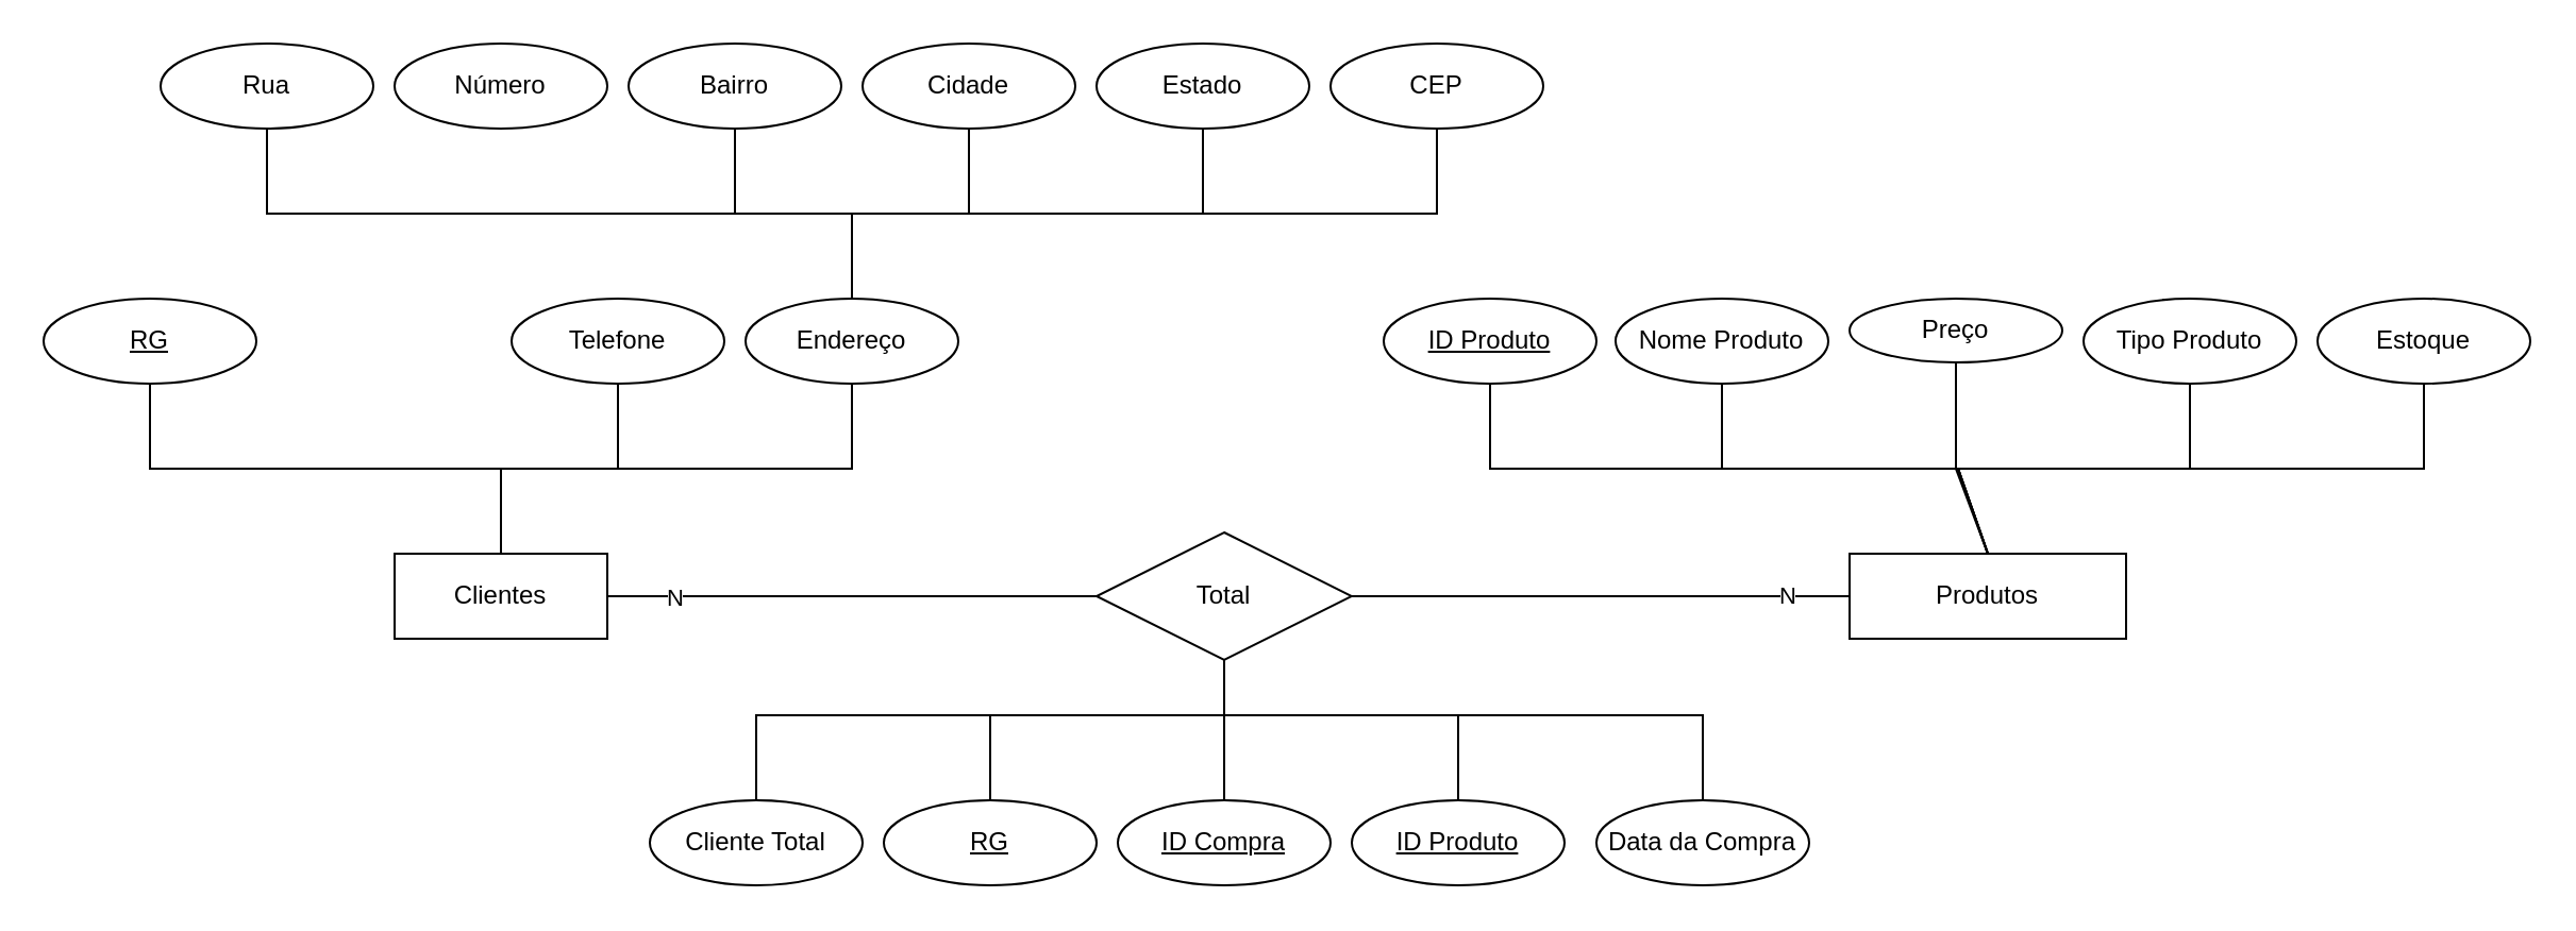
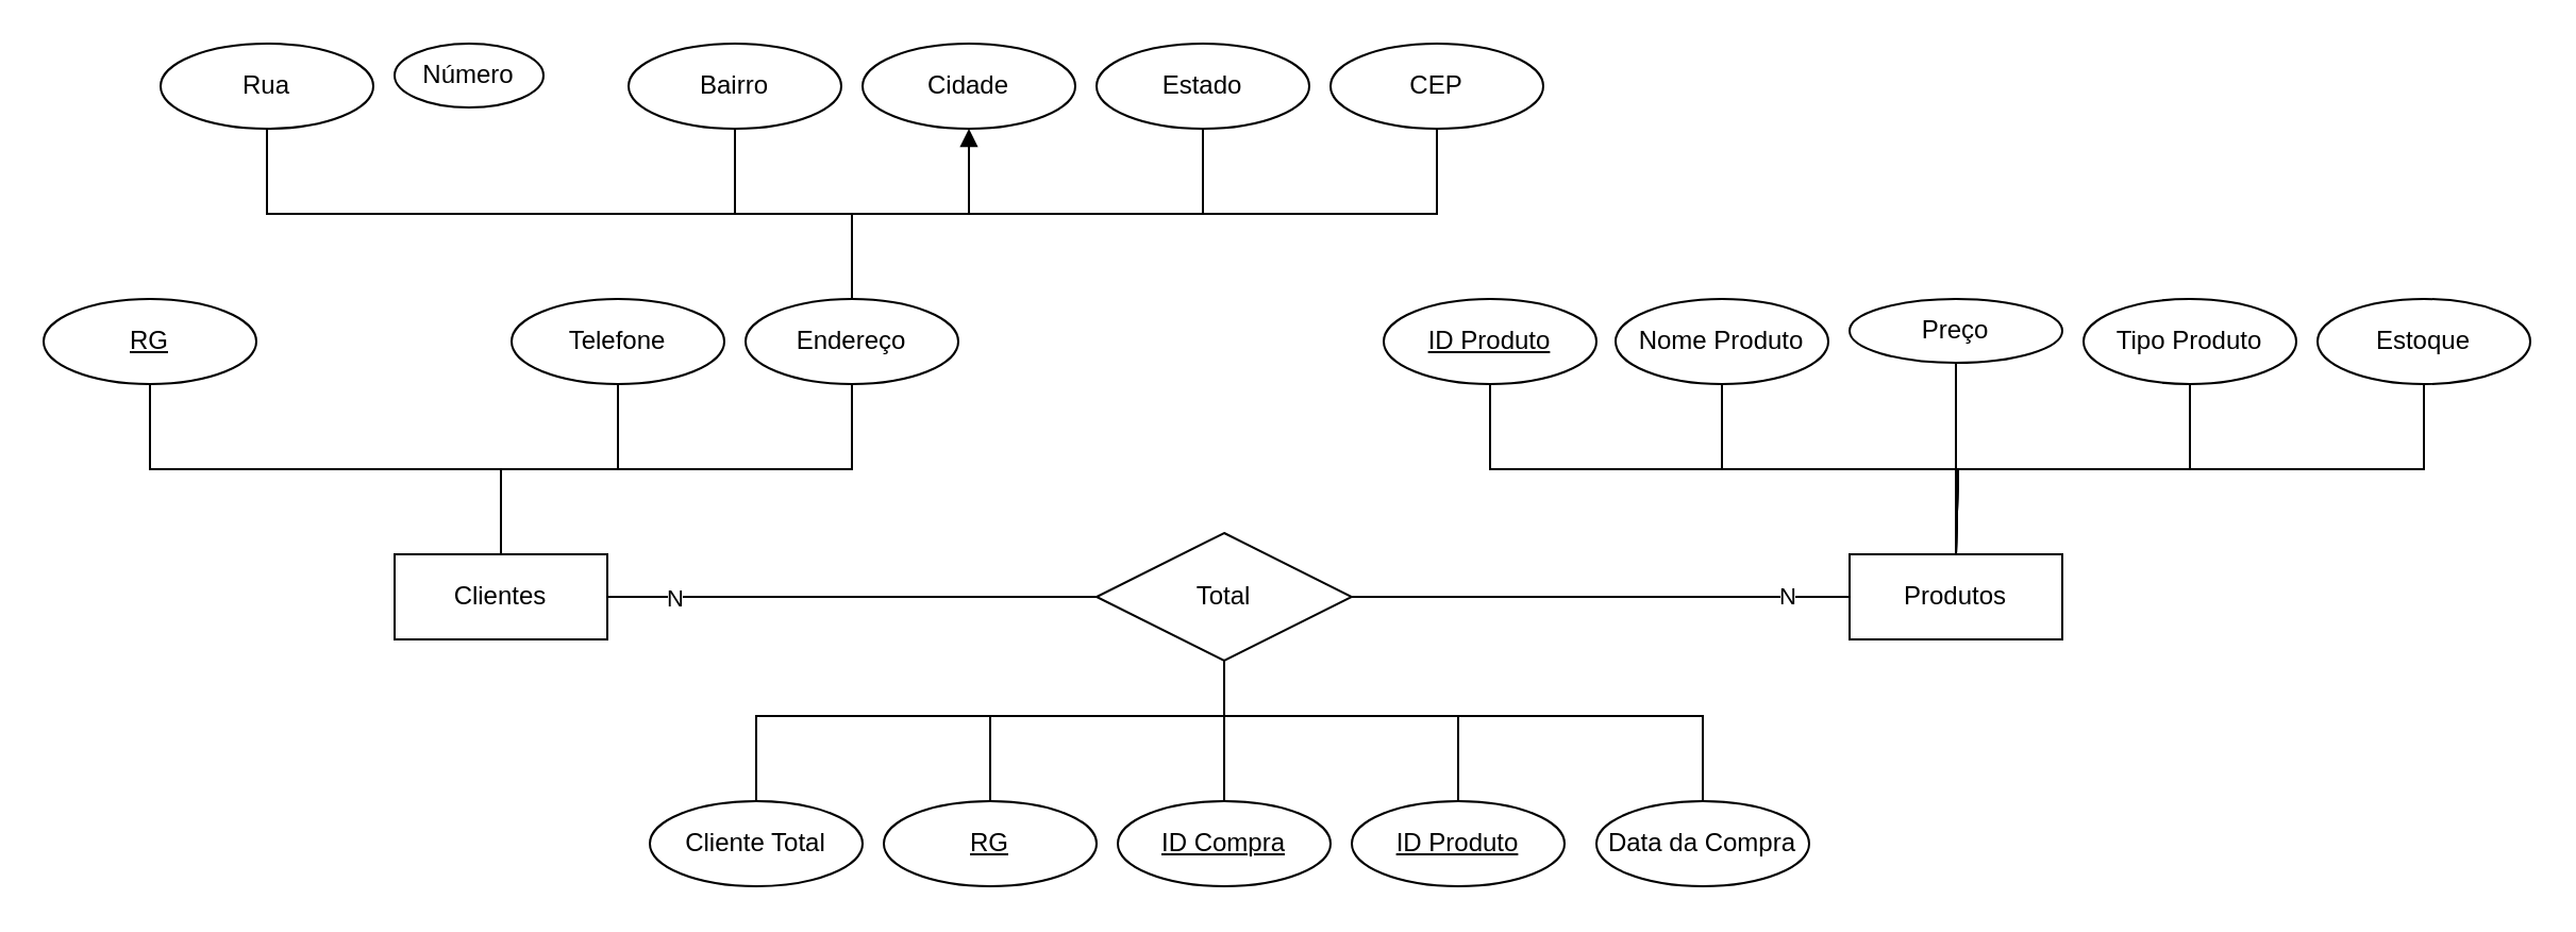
  <mxCell id="0" />
  <mxCell id="1" parent="0" />
  <mxCell id="2" value="Clientes" style="rounded=1;arcSize=0;whiteSpace=wrap;html=1;align=center;" vertex="1" parent="1"><mxGeometry x="185" y="260" width="100" height="40" as="geometry" /></mxCell>
  <mxCell id="3" value="RG" style="ellipse;whiteSpace=wrap;html=1;align=center;fontStyle=4;" vertex="1" parent="1"><mxGeometry y="140" width="100" height="40" as="geometry" x="20" /></mxCell>
  <mxCell id="4" value="Telefone" style="ellipse;whiteSpace=wrap;html=1;align=center;" vertex="1" parent="1"><mxGeometry x="240" y="140" width="100" height="40" as="geometry" /></mxCell>
  <mxCell id="5" value="Cidade" style="ellipse;whiteSpace=wrap;html=1;align=center;" vertex="1" parent="1"><mxGeometry x="405" width="100" height="40" as="geometry" y="20" /></mxCell>
  <mxCell id="6" value="Bairro" style="ellipse;whiteSpace=wrap;html=1;align=center;" vertex="1" parent="1"><mxGeometry x="295" width="100" height="40" as="geometry" y="20" /></mxCell>
  <mxCell id="7" value="Estado" style="ellipse;whiteSpace=wrap;html=1;align=center;" vertex="1" parent="1"><mxGeometry x="515" width="100" height="40" as="geometry" y="20" /></mxCell>
  <mxCell id="8" value="CEP" style="ellipse;whiteSpace=wrap;html=1;align=center;" vertex="1" parent="1"><mxGeometry x="625" width="100" height="40" as="geometry" y="20" /></mxCell>
  <mxCell id="9" value="Rua" style="ellipse;whiteSpace=wrap;html=1;align=center;" vertex="1" parent="1"><mxGeometry x="75" width="100" height="40" as="geometry" y="20" /></mxCell>
- <mxCell id="10" value="Número" style="ellipse;whiteSpace=wrap;html=1;align=center;" vertex="1" parent="1"><mxGeometry x="185" width="100" height="40" as="geometry" y="20" /></mxCell>
+ <mxCell id="10" value="Número" style="ellipse;whiteSpace=wrap;html=1;align=center;" vertex="1" parent="1"><mxGeometry x="185" y="20" width="70" height="30" as="geometry" /></mxCell>
  <mxCell id="11" value="" style="endArrow=none;html=1;rounded=0;exitX=0.5;exitY=1;exitDx=0;exitDy=0;entryX=0.5;entryY=0;entryDx=0;entryDy=0;" edge="1" parent="1" source="9" target="31"><mxGeometry relative="1" as="geometry"><mxPoint x="130" y="100" as="sourcePoint" /><mxPoint x="400" y="100" as="targetPoint" /><Array as="points"><mxPoint x="125" y="100" /><mxPoint x="400" y="100" /></Array></mxGeometry></mxCell>
  <mxCell id="12" value="" style="endArrow=none;html=1;rounded=0;entryX=0.5;entryY=1;entryDx=0;entryDy=0;exitX=0.5;exitY=0;exitDx=0;exitDy=0;" edge="1" parent="1" source="31" target="8"><mxGeometry relative="1" as="geometry"><mxPoint x="300" y="180" as="sourcePoint" /><mxPoint x="460" y="180" as="targetPoint" /><Array as="points"><mxPoint x="400" y="100" /><mxPoint x="675" y="100" /></Array></mxGeometry></mxCell>
  <mxCell id="13" value="" style="endArrow=none;html=1;rounded=0;exitX=0.5;exitY=0;exitDx=0;exitDy=0;entryX=0.5;entryY=1;entryDx=0;entryDy=0;" edge="1" parent="1" source="31" target="7"><mxGeometry relative="1" as="geometry"><mxPoint x="300" y="180" as="sourcePoint" /><mxPoint x="460" y="180" as="targetPoint" /><Array as="points"><mxPoint x="400" y="100" /><mxPoint x="565" y="100" /></Array></mxGeometry></mxCell>
- <mxCell id="14" value="" style="endArrow=none;html=1;rounded=0;entryX=0.5;entryY=1;entryDx=0;entryDy=0;exitX=0.5;exitY=0;exitDx=0;exitDy=0;" edge="1" parent="1" source="31" target="5"><mxGeometry relative="1" as="geometry"><mxPoint x="300" y="180" as="sourcePoint" /><mxPoint x="460" y="180" as="targetPoint" /><Array as="points"><mxPoint x="400" y="100" /><mxPoint x="455" y="100" /></Array></mxGeometry></mxCell>
+ <mxCell id="14" value="" style="endArrow=block;html=1;rounded=0;entryX=0.5;entryY=1;entryDx=0;entryDy=0;exitX=0.5;exitY=0;exitDx=0;exitDy=0;" edge="1" parent="1" source="31" target="5"><mxGeometry relative="1" as="geometry"><mxPoint x="300" y="180" as="sourcePoint" /><mxPoint x="460" y="180" as="targetPoint" /><Array as="points"><mxPoint x="400" y="100" /><mxPoint x="455" y="100" /></Array></mxGeometry></mxCell>
  <mxCell id="15" value="" style="endArrow=none;html=1;rounded=0;entryX=0.5;entryY=1;entryDx=0;entryDy=0;exitX=0.5;exitY=0;exitDx=0;exitDy=0;" edge="1" parent="1" source="31" target="6"><mxGeometry relative="1" as="geometry"><mxPoint x="300" y="180" as="sourcePoint" /><mxPoint x="460" y="180" as="targetPoint" /><Array as="points"><mxPoint x="400" y="100" /><mxPoint x="345" y="100" /></Array></mxGeometry></mxCell>
  <mxCell id="16" value="" style="endArrow=none;html=1;rounded=0;entryX=0.5;entryY=0;entryDx=0;entryDy=0;exitX=0.5;exitY=1;exitDx=0;exitDy=0;" edge="1" parent="1" source="31" target="2"><mxGeometry relative="1" as="geometry"><mxPoint x="300" y="180" as="sourcePoint" /><mxPoint x="460" y="180" as="targetPoint" /><Array as="points"><mxPoint x="400" y="220" /><mxPoint x="235" y="220" /></Array></mxGeometry></mxCell>
  <mxCell id="17" value="" style="endArrow=none;html=1;rounded=0;exitX=0.5;exitY=1;exitDx=0;exitDy=0;entryX=0.5;entryY=0;entryDx=0;entryDy=0;" edge="1" parent="1" source="4" target="2"><mxGeometry relative="1" as="geometry"><mxPoint x="300" y="180" as="sourcePoint" /><mxPoint x="460" y="180" as="targetPoint" /><Array as="points"><mxPoint x="290" y="220" /><mxPoint x="235" y="220" /></Array></mxGeometry></mxCell>
  <mxCell id="18" value="" style="endArrow=none;html=1;rounded=0;exitX=0.5;exitY=1;exitDx=0;exitDy=0;entryX=0.5;entryY=0;entryDx=0;entryDy=0;" edge="1" parent="1" source="3" target="2"><mxGeometry relative="1" as="geometry"><mxPoint x="300" y="180" as="sourcePoint" /><mxPoint x="460" y="180" as="targetPoint" /><Array as="points"><mxPoint x="70" y="220" /><mxPoint x="235" y="220" /></Array></mxGeometry></mxCell>
- <mxCell id="19" value="Produtos" style="whiteSpace=wrap;html=1;align=center;" vertex="1" parent="1"><mxGeometry x="869" y="260" width="130" height="40" as="geometry" /></mxCell>
+ <mxCell id="19" value="Produtos" style="whiteSpace=wrap;html=1;align=center;" vertex="1" parent="1"><mxGeometry x="869" y="260" width="100" height="40" as="geometry" /></mxCell>
  <mxCell id="20" value="Nome Produto" style="ellipse;whiteSpace=wrap;html=1;align=center;" vertex="1" parent="1"><mxGeometry x="759" y="140" width="100" height="40" as="geometry" /></mxCell>
  <mxCell id="21" value="Preço" style="ellipse;whiteSpace=wrap;html=1;align=center;" vertex="1" parent="1"><mxGeometry x="869" y="140" width="100" height="30" as="geometry" /></mxCell>
  <mxCell id="22" value="Tipo Produto" style="ellipse;whiteSpace=wrap;html=1;align=center;" vertex="1" parent="1"><mxGeometry x="979" y="140" width="100" height="40" as="geometry" /></mxCell>
  <mxCell id="23" value="Estoque" style="ellipse;whiteSpace=wrap;html=1;align=center;" vertex="1" parent="1"><mxGeometry x="1089" y="140" width="100" height="40" as="geometry" /></mxCell>
  <mxCell id="24" value="" style="endArrow=none;html=1;rounded=0;entryX=0.5;entryY=0;entryDx=0;entryDy=0;exitX=0.5;exitY=1;exitDx=0;exitDy=0;" edge="1" parent="1" source="20" target="19"><mxGeometry relative="1" as="geometry"><mxPoint x="819" y="220" as="sourcePoint" /><mxPoint x="979" y="220" as="targetPoint" /><Array as="points"><mxPoint x="809" y="220" /><mxPoint x="920" y="220" /></Array></mxGeometry></mxCell>
  <mxCell id="25" value="" style="endArrow=none;html=1;rounded=0;exitX=0.5;exitY=0;exitDx=0;exitDy=0;entryX=0.5;entryY=1;entryDx=0;entryDy=0;" edge="1" parent="1" source="19" target="23"><mxGeometry relative="1" as="geometry"><mxPoint x="1014" y="220" as="sourcePoint" /><mxPoint x="1174" y="220" as="targetPoint" /><Array as="points"><mxPoint x="920" y="220" /><mxPoint x="1139" y="220" /></Array></mxGeometry></mxCell>
  <mxCell id="26" value="" style="endArrow=none;html=1;rounded=0;exitX=0.5;exitY=1;exitDx=0;exitDy=0;entryX=0.5;entryY=0;entryDx=0;entryDy=0;" edge="1" parent="1" source="21" target="19"><mxGeometry relative="1" as="geometry"><mxPoint x="794" y="360" as="sourcePoint" /><mxPoint x="954" y="360" as="targetPoint" /><Array as="points"><mxPoint x="919" y="220" /></Array></mxGeometry></mxCell>
  <mxCell id="27" value="" style="endArrow=none;html=1;rounded=0;exitX=0.5;exitY=0;exitDx=0;exitDy=0;entryX=0.5;entryY=1;entryDx=0;entryDy=0;" edge="1" parent="1" source="19" target="22"><mxGeometry relative="1" as="geometry"><mxPoint x="969" y="240" as="sourcePoint" /><mxPoint x="1129" y="240" as="targetPoint" /><Array as="points"><mxPoint x="920" y="220" /><mxPoint x="1029" y="220" /></Array></mxGeometry></mxCell>
  <mxCell id="28" value="ID Produto" style="ellipse;whiteSpace=wrap;html=1;align=center;fontStyle=4;" vertex="1" parent="1"><mxGeometry x="650" y="140" width="100" height="40" as="geometry" /></mxCell>
  <mxCell id="29" value="" style="endArrow=none;html=1;rounded=0;exitX=0.5;exitY=1;exitDx=0;exitDy=0;entryX=0.5;entryY=0;entryDx=0;entryDy=0;" edge="1" parent="1" source="28" target="19"><mxGeometry relative="1" as="geometry"><mxPoint x="690" y="260" as="sourcePoint" /><mxPoint x="850" y="260" as="targetPoint" /><Array as="points"><mxPoint x="700" y="220" /><mxPoint x="810" y="220" /><mxPoint x="920" y="220" /></Array></mxGeometry></mxCell>
  <mxCell id="30" value="Total" style="shape=rhombus;perimeter=rhombusPerimeter;whiteSpace=wrap;html=1;align=center;" vertex="1" parent="1"><mxGeometry x="515" y="250" width="120" height="60" as="geometry" /></mxCell>
  <mxCell id="31" value="Endereço" style="ellipse;whiteSpace=wrap;html=1;align=center;" vertex="1" parent="1"><mxGeometry x="350" y="140" width="100" height="40" as="geometry" /></mxCell>
  <mxCell id="32" value="ID Compra" style="ellipse;whiteSpace=wrap;html=1;align=center;fontStyle=4;" vertex="1" parent="1"><mxGeometry x="525" y="376" width="100" height="40" as="geometry" /></mxCell>
  <mxCell id="33" value="Cliente Total" style="ellipse;whiteSpace=wrap;html=1;align=center;" vertex="1" parent="1"><mxGeometry x="305" y="376" width="100" height="40" as="geometry" /></mxCell>
  <mxCell id="34" value="Data da Compra" style="ellipse;whiteSpace=wrap;html=1;align=center;" vertex="1" parent="1"><mxGeometry x="750" y="376" width="100" height="40" as="geometry" /></mxCell>
  <mxCell id="35" value="RG" style="ellipse;whiteSpace=wrap;html=1;align=center;fontStyle=4;" vertex="1" parent="1"><mxGeometry x="415" y="376" width="100" height="40" as="geometry" /></mxCell>
  <mxCell id="36" value="ID Produto" style="ellipse;whiteSpace=wrap;html=1;align=center;fontStyle=4;" vertex="1" parent="1"><mxGeometry x="635" y="376" width="100" height="40" as="geometry" /></mxCell>
  <mxCell id="37" value="" style="endArrow=none;html=1;rounded=0;entryX=0.5;entryY=0;entryDx=0;entryDy=0;exitX=0.5;exitY=1;exitDx=0;exitDy=0;" edge="1" parent="1" source="30" target="32"><mxGeometry relative="1" as="geometry"><mxPoint x="740" y="286" as="sourcePoint" /><mxPoint x="900" y="286" as="targetPoint" /></mxGeometry></mxCell>
  <mxCell id="38" value="" style="endArrow=none;html=1;rounded=0;exitX=0.5;exitY=1;exitDx=0;exitDy=0;entryX=0.5;entryY=0;entryDx=0;entryDy=0;" edge="1" parent="1" source="30" target="35"><mxGeometry relative="1" as="geometry"><mxPoint x="750" y="296" as="sourcePoint" /><mxPoint x="910" y="296" as="targetPoint" /><Array as="points"><mxPoint x="575" y="336" /><mxPoint x="465" y="336" /></Array></mxGeometry></mxCell>
  <mxCell id="39" value="" style="endArrow=none;html=1;rounded=0;exitX=0.5;exitY=1;exitDx=0;exitDy=0;entryX=0.5;entryY=0;entryDx=0;entryDy=0;" edge="1" parent="1" source="30" target="36"><mxGeometry relative="1" as="geometry"><mxPoint x="760" y="306" as="sourcePoint" /><mxPoint x="920" y="306" as="targetPoint" /><Array as="points"><mxPoint x="575" y="336" /><mxPoint x="685" y="336" /></Array></mxGeometry></mxCell>
  <mxCell id="40" value="" style="endArrow=none;html=1;rounded=0;exitX=0.5;exitY=1;exitDx=0;exitDy=0;entryX=0.5;entryY=0;entryDx=0;entryDy=0;" edge="1" parent="1" source="30" target="34"><mxGeometry relative="1" as="geometry"><mxPoint x="670" y="336" as="sourcePoint" /><mxPoint x="830" y="336" as="targetPoint" /><Array as="points"><mxPoint x="575" y="336" /><mxPoint x="800" y="336" /></Array></mxGeometry></mxCell>
  <mxCell id="41" value="" style="endArrow=none;html=1;rounded=0;exitX=0.5;exitY=0;exitDx=0;exitDy=0;entryX=0.5;entryY=1;entryDx=0;entryDy=0;" edge="1" parent="1" source="33" target="30"><mxGeometry relative="1" as="geometry"><mxPoint x="340" y="346" as="sourcePoint" /><mxPoint x="500" y="346" as="targetPoint" /><Array as="points"><mxPoint x="355" y="336" /><mxPoint x="575" y="336" /></Array></mxGeometry></mxCell>
  <mxCell id="42" value="" style="endArrow=none;html=1;rounded=0;exitX=1;exitY=0.5;exitDx=0;exitDy=0;entryX=0;entryY=0.5;entryDx=0;entryDy=0;" edge="1" parent="1" source="2" target="30"><mxGeometry relative="1" as="geometry"><mxPoint x="510" y="220" as="sourcePoint" /><mxPoint x="670" y="220" as="targetPoint" /></mxGeometry></mxCell>
  <mxCell id="43" value="N" style="edgeLabel;html=1;align=center;verticalAlign=middle;resizable=0;points=[];" vertex="1" connectable="0" parent="42"><mxGeometry x="-0.728" relative="1" as="geometry"><mxPoint as="offset" /></mxGeometry></mxCell>
  <mxCell id="44" value="" style="endArrow=none;html=1;rounded=0;exitX=1;exitY=0.5;exitDx=0;exitDy=0;entryX=0;entryY=0.5;entryDx=0;entryDy=0;" edge="1" parent="1" source="30" target="19"><mxGeometry relative="1" as="geometry"><mxPoint x="670" y="280" as="sourcePoint" /><mxPoint x="830" y="280" as="targetPoint" /></mxGeometry></mxCell>
  <mxCell id="45" value="N" style="edgeLabel;html=1;align=center;verticalAlign=middle;resizable=0;points=[];" vertex="1" connectable="0" parent="44"><mxGeometry x="0.741" y="1" relative="1" as="geometry"><mxPoint as="offset" /></mxGeometry></mxCell>
